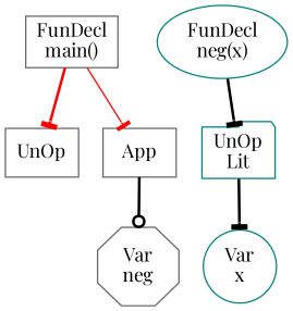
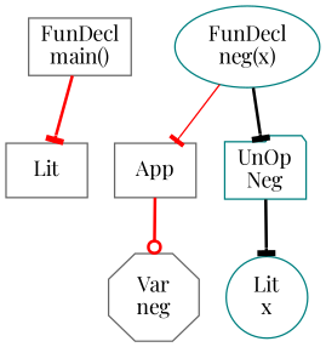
  digraph {
    fontname="Playfair Display"
    node [color=gray40 fontname="Playfair Display" shape=box]
    edge [arrowhead=tee color=red fontname="Playfair Display" style=bold]
    n1 [label="FunDecl\nmain()"]
    n2 [label=App]
-   n3 [label=UnOp]
+   n3 [label=Lit]
    n4 [label="Var\nneg" shape=octagon]
    n5 [color=teal label="FunDecl\nneg(x)" shape=ellipse]
-   n6 [color=teal label="UnOp\nLit" shape=folder]
-   n7 [color=teal label="Var\nx" shape=ellipse]
-   n1 -> n2 [style=solid]
+   n6 [color=teal label="UnOp\nNeg" shape=folder]
+   n7 [color=teal label="Lit\nx" shape=ellipse]
+   n5 -> n2 [style=solid]
    n1 -> n3
-   n2 -> n4 [arrowhead=odot color=black]
+   n2 -> n4 [arrowhead=odot]
    n5 -> n6 [color=black]
    n6 -> n7 [color=black]
  }
